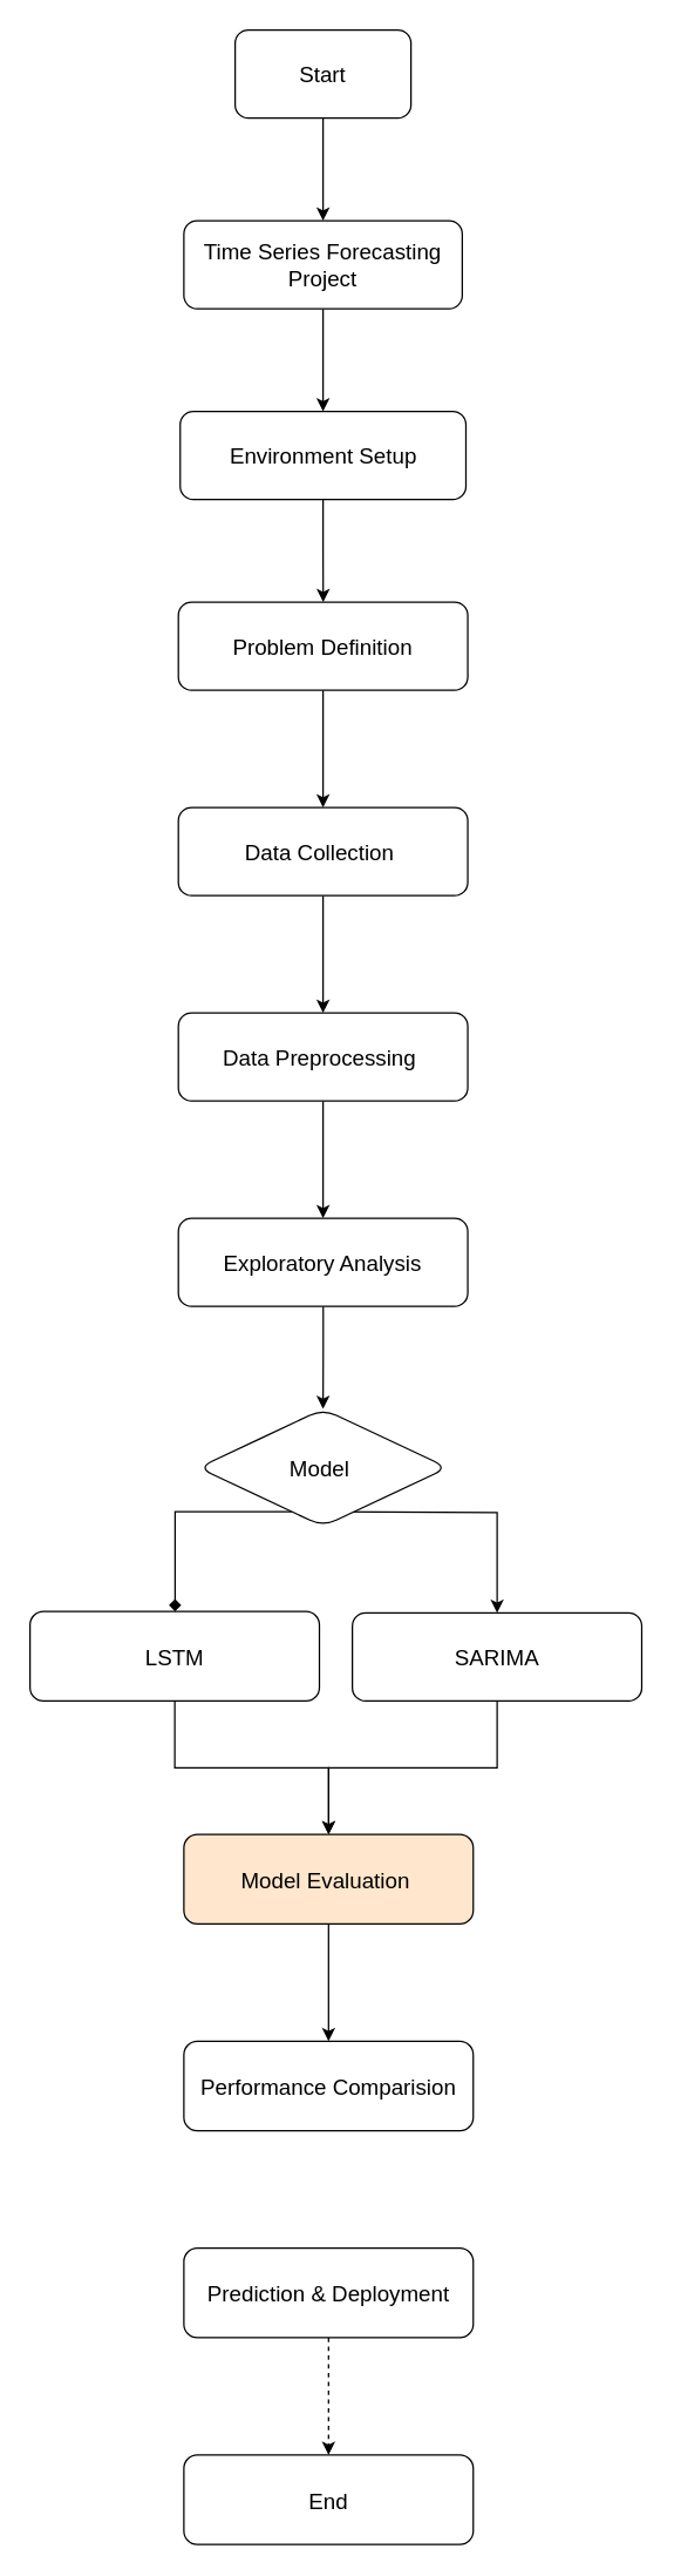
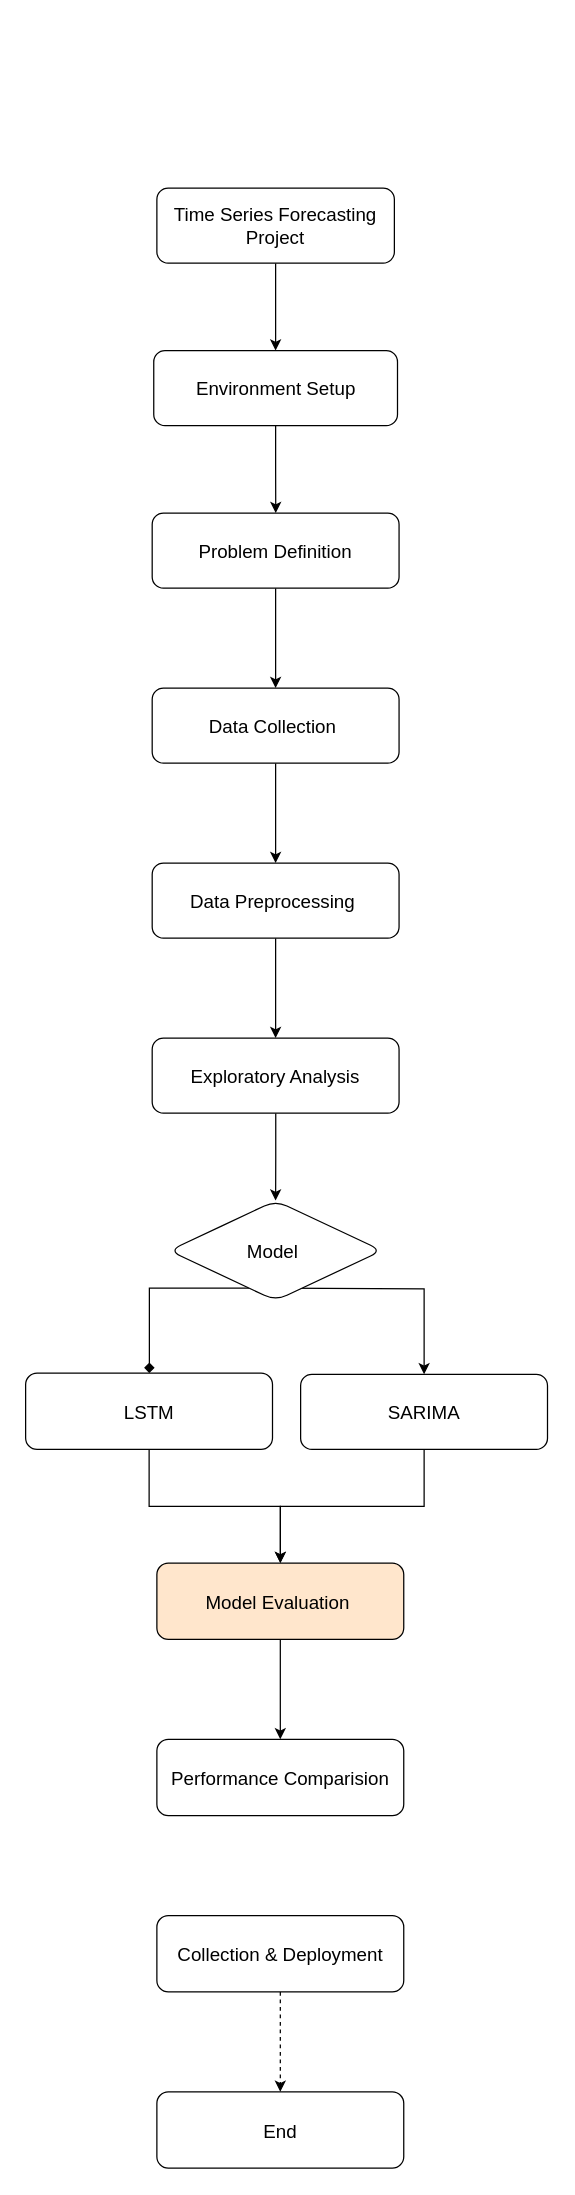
  <mxCell id="0" />
  <mxCell id="1" parent="0" />
- <mxCell id="2" value="" style="edgeStyle=orthogonalEdgeStyle;rounded=0;orthogonalLoop=1;jettySize=auto;html=1;" edge="1" parent="1" source="3" target="5"><mxGeometry relative="1" as="geometry" /></mxCell>
- <mxCell id="3" value="Start" style="rounded=1;whiteSpace=wrap;html=1;fontSize=15;" vertex="1" parent="1"><mxGeometry x="160" y="20" width="120" height="60" as="geometry" /></mxCell>
  <mxCell id="4" value="" style="edgeStyle=orthogonalEdgeStyle;rounded=0;orthogonalLoop=1;jettySize=auto;html=1;" edge="1" parent="1" source="5" target="7"><mxGeometry relative="1" as="geometry" /></mxCell>
  <mxCell id="5" value="&lt;div&gt;Time Series Forecasting Project&lt;/div&gt;" style="whiteSpace=wrap;html=1;rounded=1;fontSize=15;" vertex="1" parent="1"><mxGeometry x="125" y="150" width="190" height="60" as="geometry" /></mxCell>
  <mxCell id="6" value="" style="edgeStyle=orthogonalEdgeStyle;rounded=0;orthogonalLoop=1;jettySize=auto;html=1;" edge="1" parent="1" source="7" target="9"><mxGeometry relative="1" as="geometry" /></mxCell>
  <mxCell id="7" value="&lt;div&gt;Environment Setup&lt;br&gt;&lt;/div&gt;" style="whiteSpace=wrap;html=1;rounded=1;fontSize=15;" vertex="1" parent="1"><mxGeometry x="122.5" y="280" width="195" height="60" as="geometry" /></mxCell>
  <mxCell id="8" value="" style="edgeStyle=orthogonalEdgeStyle;rounded=0;orthogonalLoop=1;jettySize=auto;html=1;" edge="1" parent="1" source="9" target="11"><mxGeometry relative="1" as="geometry" /></mxCell>
  <mxCell id="9" value="&lt;div&gt;Problem Definition&lt;br&gt;&lt;/div&gt;" style="whiteSpace=wrap;html=1;rounded=1;fontSize=15;" vertex="1" parent="1"><mxGeometry x="121.25" y="410" width="197.5" height="60" as="geometry" /></mxCell>
  <mxCell id="10" value="" style="edgeStyle=orthogonalEdgeStyle;rounded=0;orthogonalLoop=1;jettySize=auto;html=1;" edge="1" parent="1" source="11" target="13"><mxGeometry relative="1" as="geometry" /></mxCell>
  <mxCell id="11" value="&lt;div&gt;Data Collection&amp;nbsp;&lt;br&gt;&lt;/div&gt;" style="whiteSpace=wrap;html=1;rounded=1;fontSize=15;" vertex="1" parent="1"><mxGeometry x="121.25" y="550" width="197.5" height="60" as="geometry" /></mxCell>
  <mxCell id="12" value="" style="edgeStyle=orthogonalEdgeStyle;rounded=0;orthogonalLoop=1;jettySize=auto;html=1;" edge="1" parent="1" source="13" target="15"><mxGeometry relative="1" as="geometry" /></mxCell>
  <mxCell id="13" value="&lt;div&gt;Data Preprocessing&amp;nbsp;&lt;br&gt;&lt;/div&gt;" style="whiteSpace=wrap;html=1;rounded=1;fontSize=15;" vertex="1" parent="1"><mxGeometry x="121.25" y="690" width="197.5" height="60" as="geometry" /></mxCell>
  <mxCell id="14" value="" style="edgeStyle=orthogonalEdgeStyle;rounded=0;orthogonalLoop=1;jettySize=auto;html=1;" edge="1" parent="1" source="15" target="20"><mxGeometry relative="1" as="geometry" /></mxCell>
  <mxCell id="15" value="&lt;div&gt;Exploratory Analysis&lt;br&gt;&lt;/div&gt;" style="whiteSpace=wrap;html=1;rounded=1;fontSize=15;" vertex="1" parent="1"><mxGeometry x="121.25" y="830" width="197.5" height="60" as="geometry" /></mxCell>
  <mxCell id="16" value="" style="edgeStyle=orthogonalEdgeStyle;rounded=0;orthogonalLoop=1;jettySize=auto;html=1;" edge="1" parent="1" target="18"><mxGeometry relative="1" as="geometry"><mxPoint x="220" y="1030" as="sourcePoint" /></mxGeometry></mxCell>
  <mxCell id="17" value="" style="edgeStyle=orthogonalEdgeStyle;rounded=0;orthogonalLoop=1;jettySize=auto;html=1;" edge="1" parent="1" source="18" target="24"><mxGeometry relative="1" as="geometry" /></mxCell>
  <mxCell id="18" value="&lt;div&gt;SARIMA&lt;br&gt;&lt;/div&gt;" style="whiteSpace=wrap;html=1;rounded=1;fontSize=15;" vertex="1" parent="1"><mxGeometry x="240" y="1099" width="197.5" height="60" as="geometry" /></mxCell>
  <mxCell id="19" value="" style="edgeStyle=orthogonalEdgeStyle;rounded=0;orthogonalLoop=1;jettySize=auto;html=1;endArrow=diamond;" edge="1" parent="1" source="20" target="22"><mxGeometry relative="1" as="geometry"><Array as="points"><mxPoint x="119" y="1030" /></Array></mxGeometry></mxCell>
  <mxCell id="20" value="Model&amp;nbsp;" style="rhombus;whiteSpace=wrap;html=1;fontSize=15;rounded=1;" vertex="1" parent="1"><mxGeometry x="135" y="960" width="170" height="80" as="geometry" /></mxCell>
  <mxCell id="21" value="" style="edgeStyle=orthogonalEdgeStyle;rounded=0;orthogonalLoop=1;jettySize=auto;html=1;" edge="1" parent="1" source="22" target="24"><mxGeometry relative="1" as="geometry" /></mxCell>
  <mxCell id="22" value="LSTM" style="whiteSpace=wrap;html=1;fontSize=15;rounded=1;" vertex="1" parent="1"><mxGeometry x="20" y="1098" width="197.5" height="61" as="geometry" /></mxCell>
  <mxCell id="23" value="" style="edgeStyle=orthogonalEdgeStyle;rounded=0;orthogonalLoop=1;jettySize=auto;html=1;" edge="1" parent="1" source="24" target="25"><mxGeometry relative="1" as="geometry" /></mxCell>
  <mxCell id="24" value="Model Evaluation&amp;nbsp;" style="whiteSpace=wrap;html=1;fontSize=15;rounded=1;fillColor=#ffe6cc;" vertex="1" parent="1"><mxGeometry x="125" y="1250" width="197.5" height="61" as="geometry" /></mxCell>
  <mxCell id="25" value="Performance Comparision" style="whiteSpace=wrap;html=1;fontSize=15;rounded=1;" vertex="1" parent="1"><mxGeometry x="125" y="1391" width="197.5" height="61" as="geometry" /></mxCell>
  <mxCell id="26" value="" style="edgeStyle=orthogonalEdgeStyle;rounded=0;orthogonalLoop=1;jettySize=auto;html=1;dashed=1;" edge="1" parent="1" source="27" target="28"><mxGeometry relative="1" as="geometry" /></mxCell>
- <mxCell id="27" value="Prediction &amp;amp; Deployment" style="whiteSpace=wrap;html=1;fontSize=15;rounded=1;" vertex="1" parent="1"><mxGeometry x="125" y="1532" width="197.5" height="61" as="geometry" /></mxCell>
+ <mxCell id="27" value="Collection &amp;amp; Deployment" style="whiteSpace=wrap;html=1;fontSize=15;rounded=1;" vertex="1" parent="1"><mxGeometry x="125" y="1532" width="197.5" height="61" as="geometry" /></mxCell>
  <mxCell id="28" value="End" style="whiteSpace=wrap;html=1;fontSize=15;rounded=1;" vertex="1" parent="1"><mxGeometry x="125" y="1673" width="197.5" height="61" as="geometry" /></mxCell>
